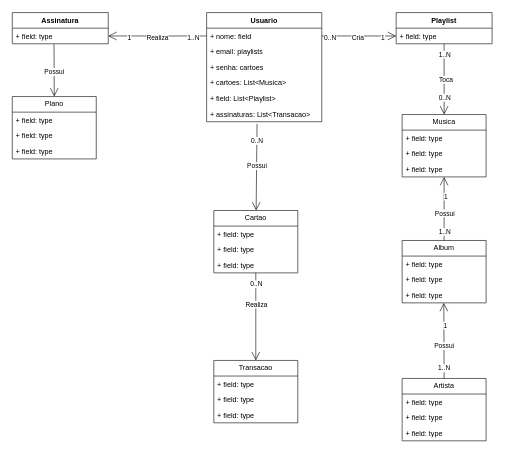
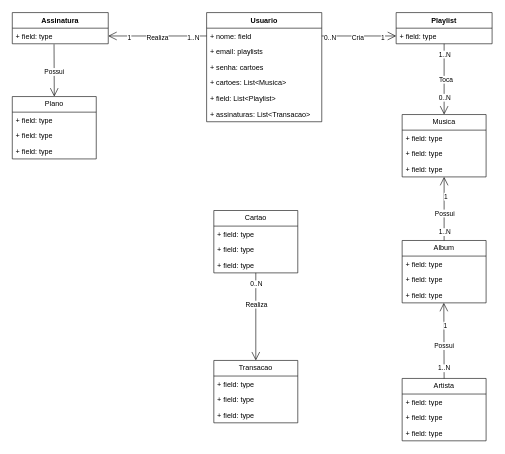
  <mxCell id="0" />
  <mxCell id="1" parent="0" />
  <mxCell id="2" value="Assinatura" style="swimlane;fontStyle=1;align=center;verticalAlign=top;childLayout=stackLayout;horizontal=1;startSize=26;horizontalStack=0;resizeParent=1;resizeParentMax=0;resizeLast=0;collapsible=1;marginBottom=0;whiteSpace=wrap;html=1;" vertex="1" parent="1"><mxGeometry x="20" y="20" width="160" height="52" as="geometry" /></mxCell>
  <mxCell id="3" value="+ field: type" style="text;strokeColor=none;fillColor=none;align=left;verticalAlign=top;spacingLeft=4;spacingRight=4;overflow=hidden;rotatable=0;points=[[0,0.5],[1,0.5]];portConstraint=eastwest;whiteSpace=wrap;html=1;" vertex="1" parent="2"><mxGeometry y="26" width="160" height="26" as="geometry" /></mxCell>
  <mxCell id="4" value="Usuario" style="swimlane;fontStyle=1;align=center;verticalAlign=top;childLayout=stackLayout;horizontal=1;startSize=26;horizontalStack=0;resizeParent=1;resizeParentMax=0;resizeLast=0;collapsible=1;marginBottom=0;whiteSpace=wrap;html=1;" vertex="1" parent="1"><mxGeometry x="344" y="20" width="192" height="182" as="geometry" /></mxCell>
  <mxCell id="5" value="+ nome: field" style="text;strokeColor=none;fillColor=none;align=left;verticalAlign=top;spacingLeft=4;spacingRight=4;overflow=hidden;rotatable=0;points=[[0,0.5],[1,0.5]];portConstraint=eastwest;whiteSpace=wrap;html=1;" vertex="1" parent="4"><mxGeometry y="26" width="192" height="26" as="geometry" /></mxCell>
  <mxCell id="6" value="+ email: playlists" style="text;strokeColor=none;fillColor=none;align=left;verticalAlign=top;spacingLeft=4;spacingRight=4;overflow=hidden;rotatable=0;points=[[0,0.5],[1,0.5]];portConstraint=eastwest;whiteSpace=wrap;html=1;" vertex="1" parent="4"><mxGeometry y="52" width="192" height="26" as="geometry" /></mxCell>
  <mxCell id="7" value="+ senha: cartoes" style="text;strokeColor=none;fillColor=none;align=left;verticalAlign=top;spacingLeft=4;spacingRight=4;overflow=hidden;rotatable=0;points=[[0,0.5],[1,0.5]];portConstraint=eastwest;whiteSpace=wrap;html=1;" vertex="1" parent="4"><mxGeometry y="78" width="192" height="26" as="geometry" /></mxCell>
  <mxCell id="8" value="+ cartoes: List&amp;lt;Musica&amp;gt;" style="text;strokeColor=none;fillColor=none;align=left;verticalAlign=top;spacingLeft=4;spacingRight=4;overflow=hidden;rotatable=0;points=[[0,0.5],[1,0.5]];portConstraint=eastwest;whiteSpace=wrap;html=1;" vertex="1" parent="4"><mxGeometry y="104" width="192" height="26" as="geometry" /></mxCell>
  <mxCell id="9" value="+ field: List&amp;lt;Playlist&amp;gt;" style="text;strokeColor=none;fillColor=none;align=left;verticalAlign=top;spacingLeft=4;spacingRight=4;overflow=hidden;rotatable=0;points=[[0,0.5],[1,0.5]];portConstraint=eastwest;whiteSpace=wrap;html=1;" vertex="1" parent="4"><mxGeometry y="130" width="192" height="26" as="geometry" /></mxCell>
  <mxCell id="10" value="+ assinaturas: List&amp;lt;Transacao&amp;gt;" style="text;strokeColor=none;fillColor=none;align=left;verticalAlign=top;spacingLeft=4;spacingRight=4;overflow=hidden;rotatable=0;points=[[0,0.5],[1,0.5]];portConstraint=eastwest;whiteSpace=wrap;html=1;" vertex="1" parent="4"><mxGeometry y="156" width="192" height="26" as="geometry" /></mxCell>
  <mxCell id="11" value="Playlist" style="swimlane;fontStyle=1;align=center;verticalAlign=top;childLayout=stackLayout;horizontal=1;startSize=26;horizontalStack=0;resizeParent=1;resizeParentMax=0;resizeLast=0;collapsible=1;marginBottom=0;whiteSpace=wrap;html=1;" vertex="1" parent="1"><mxGeometry x="660" y="20" width="160" height="52" as="geometry" /></mxCell>
  <mxCell id="12" value="+ field: type" style="text;strokeColor=none;fillColor=none;align=left;verticalAlign=top;spacingLeft=4;spacingRight=4;overflow=hidden;rotatable=0;points=[[0,0.5],[1,0.5]];portConstraint=eastwest;whiteSpace=wrap;html=1;" vertex="1" parent="11"><mxGeometry y="26" width="160" height="26" as="geometry" /></mxCell>
  <mxCell id="13" value="" style="endArrow=open;endFill=1;endSize=12;html=1;rounded=0;entryX=0;entryY=0.5;entryDx=0;entryDy=0;" edge="1" parent="1" source="5" target="12"><mxGeometry width="160" relative="1" as="geometry"><mxPoint x="510" y="59" as="sourcePoint" /><mxPoint x="660" y="63" as="targetPoint" /></mxGeometry></mxCell>
  <mxCell id="14" value="Cria" style="edgeLabel;html=1;align=center;verticalAlign=middle;resizable=0;points=[];" vertex="1" connectable="0" parent="13"><mxGeometry x="-0.048" y="-2" relative="1" as="geometry"><mxPoint as="offset" /></mxGeometry></mxCell>
  <mxCell id="15" value="0..N" style="edgeLabel;html=1;align=center;verticalAlign=middle;resizable=0;points=[];" vertex="1" connectable="0" parent="13"><mxGeometry x="-0.794" y="-2" relative="1" as="geometry"><mxPoint as="offset" /></mxGeometry></mxCell>
  <mxCell id="16" value="1" style="edgeLabel;html=1;align=center;verticalAlign=middle;resizable=0;points=[];" vertex="1" connectable="0" parent="13"><mxGeometry x="0.635" y="-3" relative="1" as="geometry"><mxPoint as="offset" /></mxGeometry></mxCell>
  <mxCell id="17" value="" style="endArrow=open;endFill=1;endSize=12;html=1;rounded=0;entryX=1;entryY=0.5;entryDx=0;entryDy=0;exitX=0;exitY=0.5;exitDx=0;exitDy=0;" edge="1" parent="1" source="5" target="3"><mxGeometry width="160" relative="1" as="geometry"><mxPoint x="540" y="8" as="sourcePoint" /><mxPoint x="700" y="8" as="targetPoint" /></mxGeometry></mxCell>
  <mxCell id="18" value="Realiza" style="edgeLabel;html=1;align=center;verticalAlign=middle;resizable=0;points=[];" vertex="1" connectable="0" parent="17"><mxGeometry x="0.012" y="2" relative="1" as="geometry"><mxPoint as="offset" /></mxGeometry></mxCell>
  <mxCell id="19" value="1..N" style="edgeLabel;html=1;align=center;verticalAlign=middle;resizable=0;points=[];" vertex="1" connectable="0" parent="17"><mxGeometry x="-0.72" y="3" relative="1" as="geometry"><mxPoint as="offset" /></mxGeometry></mxCell>
  <mxCell id="20" value="1" style="edgeLabel;html=1;align=center;verticalAlign=middle;resizable=0;points=[];" vertex="1" connectable="0" parent="17"><mxGeometry x="0.585" y="3" relative="1" as="geometry"><mxPoint as="offset" /></mxGeometry></mxCell>
  <mxCell id="21" value="Musica" style="swimlane;fontStyle=0;childLayout=stackLayout;horizontal=1;startSize=26;fillColor=none;horizontalStack=0;resizeParent=1;resizeParentMax=0;resizeLast=0;collapsible=1;marginBottom=0;whiteSpace=wrap;html=1;" vertex="1" parent="1"><mxGeometry x="670" y="190" width="140" height="104" as="geometry" /></mxCell>
  <mxCell id="22" value="+ field: type" style="text;strokeColor=none;fillColor=none;align=left;verticalAlign=top;spacingLeft=4;spacingRight=4;overflow=hidden;rotatable=0;points=[[0,0.5],[1,0.5]];portConstraint=eastwest;whiteSpace=wrap;html=1;" vertex="1" parent="21"><mxGeometry y="26" width="140" height="26" as="geometry" /></mxCell>
  <mxCell id="23" value="+ field: type" style="text;strokeColor=none;fillColor=none;align=left;verticalAlign=top;spacingLeft=4;spacingRight=4;overflow=hidden;rotatable=0;points=[[0,0.5],[1,0.5]];portConstraint=eastwest;whiteSpace=wrap;html=1;" vertex="1" parent="21"><mxGeometry y="52" width="140" height="26" as="geometry" /></mxCell>
  <mxCell id="24" value="+ field: type" style="text;strokeColor=none;fillColor=none;align=left;verticalAlign=top;spacingLeft=4;spacingRight=4;overflow=hidden;rotatable=0;points=[[0,0.5],[1,0.5]];portConstraint=eastwest;whiteSpace=wrap;html=1;" vertex="1" parent="21"><mxGeometry y="78" width="140" height="26" as="geometry" /></mxCell>
  <mxCell id="25" value="" style="endArrow=open;endFill=1;endSize=12;html=1;rounded=0;" edge="1" parent="1" source="12" target="21"><mxGeometry width="160" relative="1" as="geometry"><mxPoint x="536" y="230" as="sourcePoint" /><mxPoint x="696" y="230" as="targetPoint" /></mxGeometry></mxCell>
  <mxCell id="26" value="Toca" style="edgeLabel;html=1;align=center;verticalAlign=middle;resizable=0;points=[];" vertex="1" connectable="0" parent="25"><mxGeometry y="2" relative="1" as="geometry"><mxPoint as="offset" /></mxGeometry></mxCell>
  <mxCell id="27" value="1..N" style="edgeLabel;html=1;align=center;verticalAlign=middle;resizable=0;points=[];" vertex="1" connectable="0" parent="25"><mxGeometry x="-0.712" relative="1" as="geometry"><mxPoint as="offset" /></mxGeometry></mxCell>
  <mxCell id="28" value="0..N" style="edgeLabel;html=1;align=center;verticalAlign=middle;resizable=0;points=[];" vertex="1" connectable="0" parent="25"><mxGeometry x="0.508" relative="1" as="geometry"><mxPoint as="offset" /></mxGeometry></mxCell>
  <mxCell id="29" value="Plano" style="swimlane;fontStyle=0;childLayout=stackLayout;horizontal=1;startSize=26;fillColor=none;horizontalStack=0;resizeParent=1;resizeParentMax=0;resizeLast=0;collapsible=1;marginBottom=0;whiteSpace=wrap;html=1;" vertex="1" parent="1"><mxGeometry x="20" y="160" width="140" height="104" as="geometry" /></mxCell>
  <mxCell id="30" value="+ field: type" style="text;strokeColor=none;fillColor=none;align=left;verticalAlign=top;spacingLeft=4;spacingRight=4;overflow=hidden;rotatable=0;points=[[0,0.5],[1,0.5]];portConstraint=eastwest;whiteSpace=wrap;html=1;" vertex="1" parent="29"><mxGeometry y="26" width="140" height="26" as="geometry" /></mxCell>
  <mxCell id="31" value="+ field: type" style="text;strokeColor=none;fillColor=none;align=left;verticalAlign=top;spacingLeft=4;spacingRight=4;overflow=hidden;rotatable=0;points=[[0,0.5],[1,0.5]];portConstraint=eastwest;whiteSpace=wrap;html=1;" vertex="1" parent="29"><mxGeometry y="52" width="140" height="26" as="geometry" /></mxCell>
  <mxCell id="32" value="+ field: type" style="text;strokeColor=none;fillColor=none;align=left;verticalAlign=top;spacingLeft=4;spacingRight=4;overflow=hidden;rotatable=0;points=[[0,0.5],[1,0.5]];portConstraint=eastwest;whiteSpace=wrap;html=1;" vertex="1" parent="29"><mxGeometry y="78" width="140" height="26" as="geometry" /></mxCell>
  <mxCell id="33" value="" style="endArrow=open;endFill=1;endSize=12;html=1;rounded=0;entryX=0.5;entryY=0;entryDx=0;entryDy=0;exitX=0.435;exitY=1.031;exitDx=0;exitDy=0;exitPerimeter=0;entryPerimeter=0;" edge="1" parent="1" source="3" target="29"><mxGeometry width="160" relative="1" as="geometry"><mxPoint x="86" y="60" as="sourcePoint" /><mxPoint x="696" y="230" as="targetPoint" /></mxGeometry></mxCell>
  <mxCell id="34" value="Possui" style="edgeLabel;html=1;align=center;verticalAlign=middle;resizable=0;points=[];" vertex="1" connectable="0" parent="33"><mxGeometry x="0.06" relative="1" as="geometry"><mxPoint as="offset" /></mxGeometry></mxCell>
  <mxCell id="35" value="Cartao" style="swimlane;fontStyle=0;childLayout=stackLayout;horizontal=1;startSize=26;fillColor=none;horizontalStack=0;resizeParent=1;resizeParentMax=0;resizeLast=0;collapsible=1;marginBottom=0;whiteSpace=wrap;html=1;" vertex="1" parent="1"><mxGeometry x="356" y="350" width="140" height="104" as="geometry" /></mxCell>
  <mxCell id="36" value="+ field: type" style="text;strokeColor=none;fillColor=none;align=left;verticalAlign=top;spacingLeft=4;spacingRight=4;overflow=hidden;rotatable=0;points=[[0,0.5],[1,0.5]];portConstraint=eastwest;whiteSpace=wrap;html=1;" vertex="1" parent="35"><mxGeometry y="26" width="140" height="26" as="geometry" /></mxCell>
  <mxCell id="37" value="+ field: type" style="text;strokeColor=none;fillColor=none;align=left;verticalAlign=top;spacingLeft=4;spacingRight=4;overflow=hidden;rotatable=0;points=[[0,0.5],[1,0.5]];portConstraint=eastwest;whiteSpace=wrap;html=1;" vertex="1" parent="35"><mxGeometry y="52" width="140" height="26" as="geometry" /></mxCell>
  <mxCell id="38" value="+ field: type" style="text;strokeColor=none;fillColor=none;align=left;verticalAlign=top;spacingLeft=4;spacingRight=4;overflow=hidden;rotatable=0;points=[[0,0.5],[1,0.5]];portConstraint=eastwest;whiteSpace=wrap;html=1;" vertex="1" parent="35"><mxGeometry y="78" width="140" height="26" as="geometry" /></mxCell>
  <mxCell id="39" value="Transacao" style="swimlane;fontStyle=0;childLayout=stackLayout;horizontal=1;startSize=26;fillColor=none;horizontalStack=0;resizeParent=1;resizeParentMax=0;resizeLast=0;collapsible=1;marginBottom=0;whiteSpace=wrap;html=1;" vertex="1" parent="1"><mxGeometry x="356" y="600" width="140" height="104" as="geometry" /></mxCell>
  <mxCell id="40" value="+ field: type" style="text;strokeColor=none;fillColor=none;align=left;verticalAlign=top;spacingLeft=4;spacingRight=4;overflow=hidden;rotatable=0;points=[[0,0.5],[1,0.5]];portConstraint=eastwest;whiteSpace=wrap;html=1;" vertex="1" parent="39"><mxGeometry y="26" width="140" height="26" as="geometry" /></mxCell>
  <mxCell id="41" value="+ field: type" style="text;strokeColor=none;fillColor=none;align=left;verticalAlign=top;spacingLeft=4;spacingRight=4;overflow=hidden;rotatable=0;points=[[0,0.5],[1,0.5]];portConstraint=eastwest;whiteSpace=wrap;html=1;" vertex="1" parent="39"><mxGeometry y="52" width="140" height="26" as="geometry" /></mxCell>
  <mxCell id="42" value="+ field: type" style="text;strokeColor=none;fillColor=none;align=left;verticalAlign=top;spacingLeft=4;spacingRight=4;overflow=hidden;rotatable=0;points=[[0,0.5],[1,0.5]];portConstraint=eastwest;whiteSpace=wrap;html=1;" vertex="1" parent="39"><mxGeometry y="78" width="140" height="26" as="geometry" /></mxCell>
- <mxCell id="43" value="" style="endArrow=open;endFill=1;endSize=12;html=1;rounded=0;exitX=0.438;exitY=1.138;exitDx=0;exitDy=0;exitPerimeter=0;" edge="1" parent="1" source="10" target="35"><mxGeometry width="160" relative="1" as="geometry"><mxPoint x="426" y="180" as="sourcePoint" /><mxPoint x="506" y="220" as="targetPoint" /></mxGeometry></mxCell>
- <mxCell id="44" value="Possui" style="edgeLabel;html=1;align=center;verticalAlign=middle;resizable=0;points=[];" vertex="1" connectable="0" parent="43"><mxGeometry x="-0.024" relative="1" as="geometry"><mxPoint as="offset" /></mxGeometry></mxCell>
- <mxCell id="45" value="0..N" style="edgeLabel;html=1;align=center;verticalAlign=middle;resizable=0;points=[];" vertex="1" connectable="0" parent="43"><mxGeometry x="-0.613" relative="1" as="geometry"><mxPoint as="offset" /></mxGeometry></mxCell>
  <mxCell id="46" value="" style="endArrow=open;endFill=1;endSize=12;html=1;rounded=0;entryX=0.5;entryY=0;entryDx=0;entryDy=0;" edge="1" parent="1" source="38" target="39"><mxGeometry width="160" relative="1" as="geometry"><mxPoint x="346" y="220" as="sourcePoint" /><mxPoint x="506" y="220" as="targetPoint" /></mxGeometry></mxCell>
  <mxCell id="47" value="Realiza" style="edgeLabel;html=1;align=center;verticalAlign=middle;resizable=0;points=[];" vertex="1" connectable="0" parent="46"><mxGeometry x="-0.284" relative="1" as="geometry"><mxPoint as="offset" /></mxGeometry></mxCell>
  <mxCell id="48" value="0..N" style="edgeLabel;html=1;align=center;verticalAlign=middle;resizable=0;points=[];" vertex="1" connectable="0" parent="46"><mxGeometry x="-0.75" relative="1" as="geometry"><mxPoint as="offset" /></mxGeometry></mxCell>
  <mxCell id="49" value="Album" style="swimlane;fontStyle=0;childLayout=stackLayout;horizontal=1;startSize=26;fillColor=none;horizontalStack=0;resizeParent=1;resizeParentMax=0;resizeLast=0;collapsible=1;marginBottom=0;whiteSpace=wrap;html=1;" vertex="1" parent="1"><mxGeometry x="670" y="400" width="140" height="104" as="geometry" /></mxCell>
  <mxCell id="50" value="+ field: type" style="text;strokeColor=none;fillColor=none;align=left;verticalAlign=top;spacingLeft=4;spacingRight=4;overflow=hidden;rotatable=0;points=[[0,0.5],[1,0.5]];portConstraint=eastwest;whiteSpace=wrap;html=1;" vertex="1" parent="49"><mxGeometry y="26" width="140" height="26" as="geometry" /></mxCell>
  <mxCell id="51" value="+ field: type" style="text;strokeColor=none;fillColor=none;align=left;verticalAlign=top;spacingLeft=4;spacingRight=4;overflow=hidden;rotatable=0;points=[[0,0.5],[1,0.5]];portConstraint=eastwest;whiteSpace=wrap;html=1;" vertex="1" parent="49"><mxGeometry y="52" width="140" height="26" as="geometry" /></mxCell>
  <mxCell id="52" value="+ field: type" style="text;strokeColor=none;fillColor=none;align=left;verticalAlign=top;spacingLeft=4;spacingRight=4;overflow=hidden;rotatable=0;points=[[0,0.5],[1,0.5]];portConstraint=eastwest;whiteSpace=wrap;html=1;" vertex="1" parent="49"><mxGeometry y="78" width="140" height="26" as="geometry" /></mxCell>
  <mxCell id="53" value="Artista" style="swimlane;fontStyle=0;childLayout=stackLayout;horizontal=1;startSize=26;fillColor=none;horizontalStack=0;resizeParent=1;resizeParentMax=0;resizeLast=0;collapsible=1;marginBottom=0;whiteSpace=wrap;html=1;" vertex="1" parent="1"><mxGeometry x="670" y="630" width="140" height="104" as="geometry" /></mxCell>
  <mxCell id="54" value="+ field: type" style="text;strokeColor=none;fillColor=none;align=left;verticalAlign=top;spacingLeft=4;spacingRight=4;overflow=hidden;rotatable=0;points=[[0,0.5],[1,0.5]];portConstraint=eastwest;whiteSpace=wrap;html=1;" vertex="1" parent="53"><mxGeometry y="26" width="140" height="26" as="geometry" /></mxCell>
  <mxCell id="55" value="+ field: type" style="text;strokeColor=none;fillColor=none;align=left;verticalAlign=top;spacingLeft=4;spacingRight=4;overflow=hidden;rotatable=0;points=[[0,0.5],[1,0.5]];portConstraint=eastwest;whiteSpace=wrap;html=1;" vertex="1" parent="53"><mxGeometry y="52" width="140" height="26" as="geometry" /></mxCell>
  <mxCell id="56" value="+ field: type" style="text;strokeColor=none;fillColor=none;align=left;verticalAlign=top;spacingLeft=4;spacingRight=4;overflow=hidden;rotatable=0;points=[[0,0.5],[1,0.5]];portConstraint=eastwest;whiteSpace=wrap;html=1;" vertex="1" parent="53"><mxGeometry y="78" width="140" height="26" as="geometry" /></mxCell>
  <mxCell id="57" value="" style="endArrow=open;endFill=1;endSize=12;html=1;rounded=0;exitX=0.5;exitY=0;exitDx=0;exitDy=0;" edge="1" parent="1" source="49" target="24"><mxGeometry width="160" relative="1" as="geometry"><mxPoint x="596" y="320" as="sourcePoint" /><mxPoint x="756" y="320" as="targetPoint" /></mxGeometry></mxCell>
  <mxCell id="58" value="Possui" style="edgeLabel;html=1;align=center;verticalAlign=middle;resizable=0;points=[];" vertex="1" connectable="0" parent="57"><mxGeometry x="-0.132" relative="1" as="geometry"><mxPoint as="offset" /></mxGeometry></mxCell>
  <mxCell id="59" value="1" style="edgeLabel;html=1;align=center;verticalAlign=middle;resizable=0;points=[];" vertex="1" connectable="0" parent="57"><mxGeometry x="0.396" y="-2" relative="1" as="geometry"><mxPoint as="offset" /></mxGeometry></mxCell>
  <mxCell id="60" value="1..N" style="edgeLabel;html=1;align=center;verticalAlign=middle;resizable=0;points=[];" vertex="1" connectable="0" parent="57"><mxGeometry x="-0.717" relative="1" as="geometry"><mxPoint as="offset" /></mxGeometry></mxCell>
  <mxCell id="61" value="" style="endArrow=open;endFill=1;endSize=12;html=1;rounded=0;exitX=0.5;exitY=0;exitDx=0;exitDy=0;" edge="1" parent="1" source="53"><mxGeometry width="160" relative="1" as="geometry"><mxPoint x="739.5" y="610" as="sourcePoint" /><mxPoint x="739.5" y="504" as="targetPoint" /></mxGeometry></mxCell>
  <mxCell id="62" value="Possui" style="edgeLabel;html=1;align=center;verticalAlign=middle;resizable=0;points=[];" vertex="1" connectable="0" parent="61"><mxGeometry x="-0.132" relative="1" as="geometry"><mxPoint as="offset" /></mxGeometry></mxCell>
  <mxCell id="63" value="1" style="edgeLabel;html=1;align=center;verticalAlign=middle;resizable=0;points=[];" vertex="1" connectable="0" parent="61"><mxGeometry x="0.396" y="-2" relative="1" as="geometry"><mxPoint as="offset" /></mxGeometry></mxCell>
  <mxCell id="64" value="1..N" style="edgeLabel;html=1;align=center;verticalAlign=middle;resizable=0;points=[];" vertex="1" connectable="0" parent="61"><mxGeometry x="-0.717" relative="1" as="geometry"><mxPoint as="offset" /></mxGeometry></mxCell>
